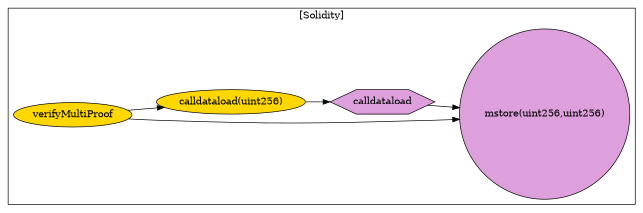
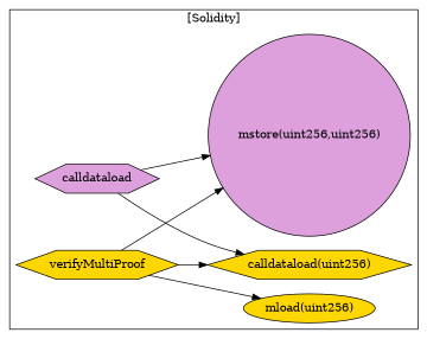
  strict digraph {
    rankdir=LR
    node [fillcolor=gold shape=hexagon style=filled]
    n1 [fillcolor=plum label=calldataload]
    "mstore(uint256,uint256)" [fillcolor=plum shape=circle]
-   "calldataload(uint256)" [shape=ellipse]
-   n4 [label=verifyMultiProof shape=ellipse]
+   "calldataload(uint256)"
+   n4 [label=verifyMultiProof]
+   "mload(uint256)" [shape=ellipse]
    subgraph cluster_1 {
      label="[Solidity]"
      n1
      "mstore(uint256,uint256)"
      "calldataload(uint256)"
      n4
+     "mload(uint256)"
    }
    subgraph cluster_2 {
      label=MerkleProof
    }
    n1 -> "mstore(uint256,uint256)"
-   "calldataload(uint256)" -> n1
+   n1 -> "calldataload(uint256)"
    n4 -> "mstore(uint256,uint256)"
    n4 -> "calldataload(uint256)"
+   n4 -> "mload(uint256)"
  }
